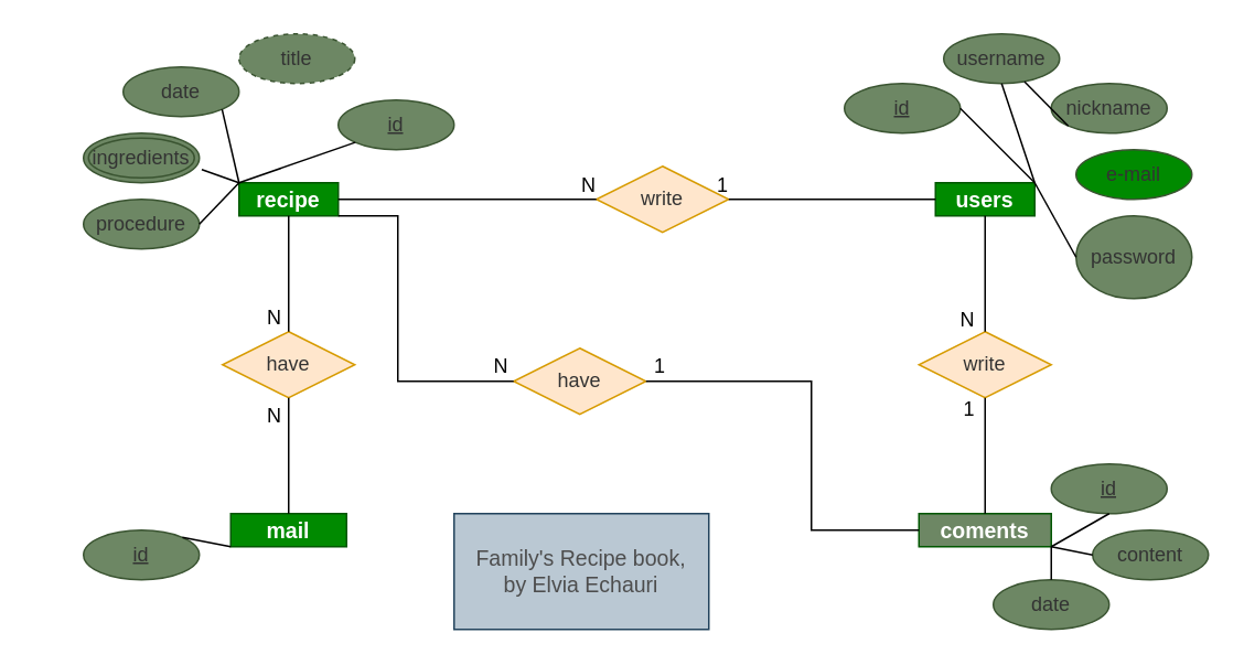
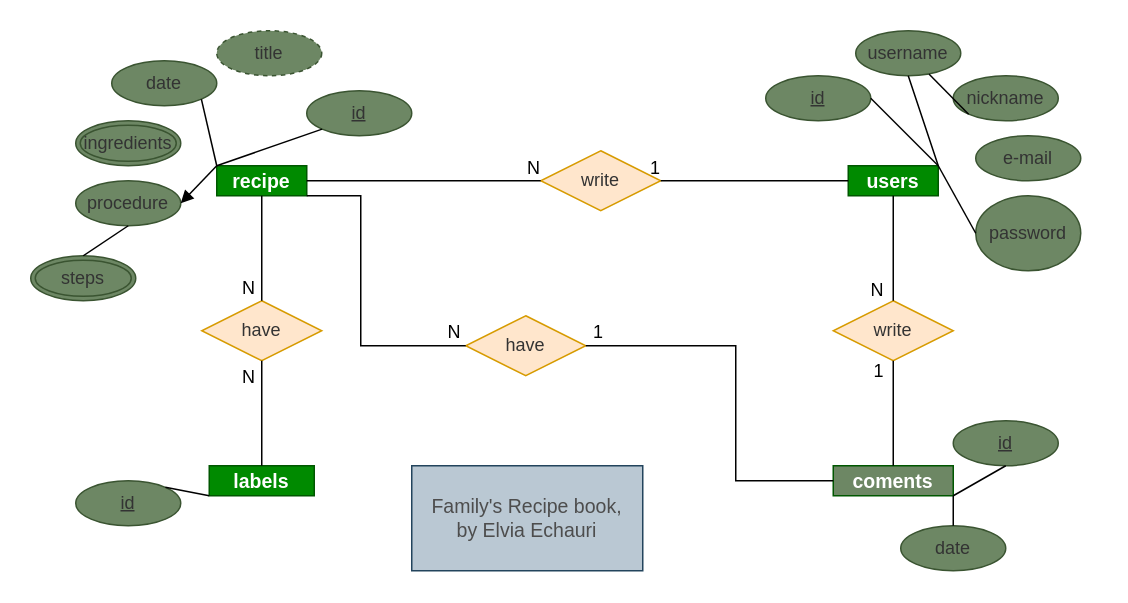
  <mxCell id="0" />
  <mxCell id="1" parent="0" />
  <mxCell id="2" value="recipe" style="whiteSpace=wrap;html=1;align=center;fillColor=#008a00;fontColor=#ffffff;strokeColor=#005700;fontStyle=1;fontSize=13;" vertex="1" parent="1"><mxGeometry x="144" y="110" width="60" height="20" as="geometry" /></mxCell>
  <mxCell id="3" value="users" style="whiteSpace=wrap;html=1;align=center;fillColor=#008a00;fontColor=#ffffff;strokeColor=#005700;fontStyle=1;fontSize=13;" vertex="1" parent="1"><mxGeometry x="565" y="110" width="60" height="20" as="geometry" /></mxCell>
  <mxCell id="4" value="coments" style="whiteSpace=wrap;html=1;align=center;fillColor=#6d8764;fontColor=#ffffff;strokeColor=#005700;fontStyle=1;fontSize=13;" vertex="1" parent="1"><mxGeometry x="555" y="310" width="80" height="20" as="geometry" /></mxCell>
- <mxCell id="5" value="mail" style="whiteSpace=wrap;html=1;align=center;fillColor=#008a00;fontColor=#ffffff;strokeColor=#005700;fontStyle=1;fontSize=13;" vertex="1" parent="1"><mxGeometry x="139" y="310" width="70" height="20" as="geometry" /></mxCell>
+ <mxCell id="5" value="labels" style="whiteSpace=wrap;html=1;align=center;fillColor=#008a00;fontColor=#ffffff;strokeColor=#005700;fontStyle=1;fontSize=13;" vertex="1" parent="1"><mxGeometry x="139" y="310" width="70" height="20" as="geometry" /></mxCell>
  <mxCell id="6" value="id" style="ellipse;whiteSpace=wrap;html=1;align=center;fontStyle=4;fillColor=#6d8764;fontColor=#333333;strokeColor=#3A5431;" vertex="1" parent="1"><mxGeometry x="204" y="60" width="70" height="30" as="geometry" /></mxCell>
  <mxCell id="7" value="id" style="ellipse;whiteSpace=wrap;html=1;align=center;fontStyle=4;fillColor=#6d8764;fontColor=#333333;strokeColor=#3A5431;" vertex="1" parent="1"><mxGeometry x="50" y="320" width="70" height="30" as="geometry" /></mxCell>
  <mxCell id="8" value="id" style="ellipse;whiteSpace=wrap;html=1;align=center;fontStyle=4;fillColor=#6d8764;fontColor=#333333;strokeColor=#3A5431;" vertex="1" parent="1"><mxGeometry x="510" y="50" width="70" height="30" as="geometry" /></mxCell>
  <mxCell id="9" value="id" style="ellipse;whiteSpace=wrap;html=1;align=center;fontStyle=4;fillColor=#6d8764;fontColor=#333333;strokeColor=#3A5431;" vertex="1" parent="1"><mxGeometry x="635" y="280" width="70" height="30" as="geometry" /></mxCell>
  <mxCell id="10" value="title" style="ellipse;whiteSpace=wrap;html=1;align=center;fillColor=#6d8764;fontColor=#333333;strokeColor=#3A5431;dashed=1;" vertex="1" parent="1"><mxGeometry x="144" y="20" width="70" height="30" as="geometry" /></mxCell>
  <mxCell id="11" value="date" style="ellipse;whiteSpace=wrap;html=1;align=center;fillColor=#6d8764;fontColor=#333333;strokeColor=#3A5431;" vertex="1" parent="1"><mxGeometry x="74" y="40" width="70" height="30" as="geometry" /></mxCell>
  <mxCell id="12" value="ingredients" style="ellipse;shape=doubleEllipse;margin=3;whiteSpace=wrap;html=1;align=center;fillColor=#6d8764;fontColor=#333333;strokeColor=#3A5431;" vertex="1" parent="1"><mxGeometry x="50" y="80" width="70" height="30" as="geometry" /></mxCell>
+ <mxCell id="13" value="steps" style="ellipse;shape=doubleEllipse;margin=3;whiteSpace=wrap;html=1;align=center;fillColor=#6d8764;fontColor=#333333;strokeColor=#3A5431;" vertex="1" parent="1"><mxGeometry x="20" y="170" width="70" height="30" as="geometry" /></mxCell>
  <mxCell id="14" value="procedure" style="ellipse;whiteSpace=wrap;html=1;align=center;fillColor=#6d8764;fontColor=#333333;strokeColor=#3A5431;" vertex="1" parent="1"><mxGeometry x="50" y="120" width="70" height="30" as="geometry" /></mxCell>
  <mxCell id="15" value="date" style="ellipse;whiteSpace=wrap;html=1;align=center;fillColor=#6d8764;fontColor=#333333;strokeColor=#3A5431;" vertex="1" parent="1"><mxGeometry x="600" y="350" width="70" height="30" as="geometry" /></mxCell>
- <mxCell id="16" value="content" style="ellipse;whiteSpace=wrap;html=1;align=center;fillColor=#6d8764;fontColor=#333333;strokeColor=#3A5431;" vertex="1" parent="1"><mxGeometry x="660" y="320" width="70" height="30" as="geometry" /></mxCell>
  <mxCell id="17" value="username" style="ellipse;whiteSpace=wrap;html=1;align=center;fillColor=#6d8764;fontColor=#333333;strokeColor=#3A5431;" vertex="1" parent="1"><mxGeometry x="570" y="20" width="70" height="30" as="geometry" /></mxCell>
  <mxCell id="18" value="nickname" style="ellipse;whiteSpace=wrap;html=1;align=center;fillColor=#6d8764;fontColor=#333333;strokeColor=#3A5431;" vertex="1" parent="1"><mxGeometry x="635" y="50" width="70" height="30" as="geometry" /></mxCell>
- <mxCell id="19" value="e-mail" style="ellipse;whiteSpace=wrap;html=1;align=center;fillColor=#008a00;fontColor=#333333;strokeColor=#3A5431;" vertex="1" parent="1"><mxGeometry x="650" y="90" width="70" height="30" as="geometry" /></mxCell>
+ <mxCell id="19" value="e-mail" style="ellipse;whiteSpace=wrap;html=1;align=center;fillColor=#6d8764;fontColor=#333333;strokeColor=#3A5431;" vertex="1" parent="1"><mxGeometry x="650" y="90" width="70" height="30" as="geometry" /></mxCell>
  <mxCell id="20" value="password" style="ellipse;whiteSpace=wrap;html=1;align=center;fillColor=#6d8764;fontColor=#333333;strokeColor=#3A5431;" vertex="1" parent="1"><mxGeometry x="650" y="130" width="70" height="50" as="geometry" /></mxCell>
  <mxCell id="21" value="write" style="shape=rhombus;perimeter=rhombusPerimeter;whiteSpace=wrap;html=1;align=center;fillColor=#ffe6cc;strokeColor=#d79b00;fontColor=#333333;" vertex="1" parent="1"><mxGeometry x="360" y="100" width="80" height="40" as="geometry" /></mxCell>
  <mxCell id="22" value="have" style="shape=rhombus;perimeter=rhombusPerimeter;whiteSpace=wrap;html=1;align=center;fillColor=#ffe6cc;strokeColor=#d79b00;fontColor=#333333;" vertex="1" parent="1"><mxGeometry x="134" y="200" width="80" height="40" as="geometry" /></mxCell>
  <mxCell id="23" value="" style="endArrow=none;html=1;rounded=0;entryX=1;entryY=0.5;entryDx=0;entryDy=0;exitX=0;exitY=0.5;exitDx=0;exitDy=0;" edge="1" parent="1" source="3" target="21"><mxGeometry relative="1" as="geometry"><mxPoint x="350" y="260" as="sourcePoint" /><mxPoint x="510" y="260" as="targetPoint" /></mxGeometry></mxCell>
  <mxCell id="24" value="1" style="resizable=0;html=1;align=right;verticalAlign=bottom;" connectable="0" vertex="1" parent="23"><mxGeometry x="1" relative="1" as="geometry" /></mxCell>
  <mxCell id="25" value="" style="endArrow=none;html=1;rounded=0;entryX=0;entryY=0.5;entryDx=0;entryDy=0;exitX=1;exitY=0.5;exitDx=0;exitDy=0;" edge="1" parent="1" source="2" target="21"><mxGeometry relative="1" as="geometry"><mxPoint x="350" y="260" as="sourcePoint" /><mxPoint x="510" y="260" as="targetPoint" /></mxGeometry></mxCell>
  <mxCell id="26" value="N" style="resizable=0;html=1;align=right;verticalAlign=bottom;" connectable="0" vertex="1" parent="25"><mxGeometry x="1" relative="1" as="geometry" /></mxCell>
  <mxCell id="27" value="" style="endArrow=none;html=1;rounded=0;exitX=0.5;exitY=0;exitDx=0;exitDy=0;entryX=0.5;entryY=1;entryDx=0;entryDy=0;" edge="1" parent="1" source="5" target="22"><mxGeometry relative="1" as="geometry"><mxPoint x="374" y="330" as="sourcePoint" /><mxPoint x="350" y="280" as="targetPoint" /></mxGeometry></mxCell>
  <mxCell id="28" value="N" style="resizable=0;html=1;align=right;verticalAlign=bottom;" connectable="0" vertex="1" parent="27"><mxGeometry x="1" relative="1" as="geometry"><mxPoint x="-4" y="19" as="offset" /></mxGeometry></mxCell>
  <mxCell id="29" value="" style="endArrow=none;html=1;rounded=0;exitX=0.5;exitY=1;exitDx=0;exitDy=0;" edge="1" parent="1" source="2" target="22"><mxGeometry relative="1" as="geometry"><mxPoint x="224" y="140" as="sourcePoint" /><mxPoint x="380" y="140" as="targetPoint" /></mxGeometry></mxCell>
  <mxCell id="30" value="N" style="resizable=0;html=1;align=right;verticalAlign=bottom;" connectable="0" vertex="1" parent="29"><mxGeometry x="1" relative="1" as="geometry"><mxPoint x="-4" as="offset" /></mxGeometry></mxCell>
  <mxCell id="31" value="have" style="shape=rhombus;perimeter=rhombusPerimeter;whiteSpace=wrap;html=1;align=center;fillColor=#ffe6cc;strokeColor=#d79b00;fontColor=#333333;" vertex="1" parent="1"><mxGeometry x="310" y="210" width="80" height="40" as="geometry" /></mxCell>
  <mxCell id="32" value="" style="endArrow=none;html=1;rounded=0;entryX=1;entryY=0.5;entryDx=0;entryDy=0;exitX=0;exitY=0.5;exitDx=0;exitDy=0;" edge="1" parent="1" source="4" target="31"><mxGeometry relative="1" as="geometry"><mxPoint x="575" y="130" as="sourcePoint" /><mxPoint x="450" y="130" as="targetPoint" /><Array as="points"><mxPoint x="490" y="320" /><mxPoint x="490" y="230" /></Array></mxGeometry></mxCell>
  <mxCell id="33" value="1" style="resizable=0;html=1;align=right;verticalAlign=bottom;" connectable="0" vertex="1" parent="32"><mxGeometry x="1" relative="1" as="geometry"><mxPoint x="12" y="-1" as="offset" /></mxGeometry></mxCell>
  <mxCell id="34" value="" style="endArrow=none;html=1;rounded=0;entryX=0;entryY=0.5;entryDx=0;entryDy=0;exitX=1;exitY=1;exitDx=0;exitDy=0;" edge="1" parent="1" source="2" target="31"><mxGeometry relative="1" as="geometry"><mxPoint x="214" y="130" as="sourcePoint" /><mxPoint x="370" y="130" as="targetPoint" /><Array as="points"><mxPoint x="240" y="130" /><mxPoint x="240" y="230" /></Array></mxGeometry></mxCell>
  <mxCell id="35" value="N" style="resizable=0;html=1;align=right;verticalAlign=bottom;" connectable="0" vertex="1" parent="34"><mxGeometry x="1" relative="1" as="geometry"><mxPoint x="-3" y="-1" as="offset" /></mxGeometry></mxCell>
  <mxCell id="36" value="write" style="shape=rhombus;perimeter=rhombusPerimeter;whiteSpace=wrap;html=1;align=center;fillColor=#ffe6cc;strokeColor=#d79b00;fontColor=#333333;" vertex="1" parent="1"><mxGeometry x="555" y="200" width="80" height="40" as="geometry" /></mxCell>
  <mxCell id="37" value="" style="endArrow=none;html=1;rounded=0;entryX=0.5;entryY=0;entryDx=0;entryDy=0;exitX=0.5;exitY=1;exitDx=0;exitDy=0;" edge="1" parent="1" source="3" target="36"><mxGeometry relative="1" as="geometry"><mxPoint x="214" y="130" as="sourcePoint" /><mxPoint x="370" y="130" as="targetPoint" /></mxGeometry></mxCell>
  <mxCell id="38" value="N" style="resizable=0;html=1;align=right;verticalAlign=bottom;" connectable="0" vertex="1" parent="37"><mxGeometry x="1" relative="1" as="geometry"><mxPoint x="-6" y="1" as="offset" /></mxGeometry></mxCell>
  <mxCell id="39" value="" style="endArrow=none;html=1;rounded=0;entryX=0.5;entryY=1;entryDx=0;entryDy=0;exitX=0.5;exitY=0;exitDx=0;exitDy=0;" edge="1" parent="1" source="4" target="36"><mxGeometry relative="1" as="geometry"><mxPoint x="575" y="130" as="sourcePoint" /><mxPoint x="450" y="130" as="targetPoint" /></mxGeometry></mxCell>
  <mxCell id="40" value="1" style="resizable=0;html=1;align=right;verticalAlign=bottom;" connectable="0" vertex="1" parent="39"><mxGeometry x="1" relative="1" as="geometry"><mxPoint x="-6" y="15" as="offset" /></mxGeometry></mxCell>
  <mxCell id="41" value="" style="endArrow=none;html=1;rounded=0;fontSize=13;fontColor=#006600;exitX=0;exitY=1;exitDx=0;exitDy=0;entryX=0;entryY=0;entryDx=0;entryDy=0;spacing=5;" edge="1" parent="1" source="6" target="2"><mxGeometry relative="1" as="geometry"><mxPoint x="350" y="260" as="sourcePoint" /><mxPoint x="510" y="260" as="targetPoint" /></mxGeometry></mxCell>
  <mxCell id="42" value="" style="endArrow=none;html=1;rounded=0;fontSize=13;fontColor=#006600;exitX=1;exitY=1;exitDx=0;exitDy=0;entryX=0;entryY=0;entryDx=0;entryDy=0;spacing=5;" edge="1" parent="1" source="11" target="2"><mxGeometry relative="1" as="geometry"><mxPoint x="224.251" y="95.607" as="sourcePoint" /><mxPoint x="154" y="120" as="targetPoint" /></mxGeometry></mxCell>
- <mxCell id="43" value="" style="endArrow=none;html=1;rounded=0;fontSize=13;fontColor=#006600;exitX=0;exitY=0;exitDx=0;exitDy=0;entryX=1.021;entryY=0.733;entryDx=0;entryDy=0;spacing=5;entryPerimeter=0;" edge="1" parent="1" source="2" target="12"><mxGeometry relative="1" as="geometry"><mxPoint x="143.749" y="75.607" as="sourcePoint" /><mxPoint x="154" y="120" as="targetPoint" /></mxGeometry></mxCell>
- <mxCell id="44" value="" style="endArrow=none;html=1;rounded=0;fontSize=13;fontColor=#006600;entryX=1;entryY=0.5;entryDx=0;entryDy=0;spacing=5;exitX=0;exitY=0;exitDx=0;exitDy=0;" edge="1" parent="1" source="2" target="14"><mxGeometry relative="1" as="geometry"><mxPoint x="160" y="120" as="sourcePoint" /><mxPoint x="131.47" y="111.99" as="targetPoint" /></mxGeometry></mxCell>
+ <mxCell id="44" value="" style="endArrow=block;html=1;rounded=0;fontSize=13;fontColor=#006600;entryX=1;entryY=0.5;entryDx=0;entryDy=0;spacing=5;exitX=0;exitY=0;exitDx=0;exitDy=0;" edge="1" parent="1" source="2" target="14"><mxGeometry relative="1" as="geometry"><mxPoint x="160" y="120" as="sourcePoint" /><mxPoint x="131.47" y="111.99" as="targetPoint" /></mxGeometry></mxCell>
+ <mxCell id="45" value="" style="endArrow=none;html=1;rounded=0;fontSize=13;fontColor=#006600;exitX=0.5;exitY=0;exitDx=0;exitDy=0;entryX=0.5;entryY=1;entryDx=0;entryDy=0;spacing=5;" edge="1" parent="1" source="13" target="14"><mxGeometry relative="1" as="geometry"><mxPoint x="164" y="130" as="sourcePoint" /><mxPoint x="141.47" y="121.99" as="targetPoint" /></mxGeometry></mxCell>
  <mxCell id="46" value="" style="endArrow=none;html=1;rounded=0;fontSize=13;fontColor=#006600;exitX=0;exitY=1;exitDx=0;exitDy=0;entryX=1;entryY=0;entryDx=0;entryDy=0;spacing=5;" edge="1" parent="1" source="5" target="7"><mxGeometry relative="1" as="geometry"><mxPoint x="174" y="140" as="sourcePoint" /><mxPoint x="151.47" y="131.99" as="targetPoint" /></mxGeometry></mxCell>
  <mxCell id="47" value="" style="endArrow=none;html=1;rounded=0;fontSize=13;fontColor=#006600;exitX=1;exitY=1;exitDx=0;exitDy=0;entryX=0.5;entryY=0;entryDx=0;entryDy=0;spacing=5;" edge="1" parent="1" source="4" target="15"><mxGeometry relative="1" as="geometry"><mxPoint x="194" y="160" as="sourcePoint" /><mxPoint x="171.47" y="151.99" as="targetPoint" /></mxGeometry></mxCell>
- <mxCell id="48" value="" style="endArrow=none;html=1;rounded=0;fontSize=13;fontColor=#006600;exitX=0;exitY=0.5;exitDx=0;exitDy=0;entryX=1;entryY=1;entryDx=0;entryDy=0;spacing=5;" edge="1" parent="1" source="16" target="4"><mxGeometry relative="1" as="geometry"><mxPoint x="204" y="170" as="sourcePoint" /><mxPoint x="181.47" y="161.99" as="targetPoint" /></mxGeometry></mxCell>
  <mxCell id="49" value="" style="endArrow=none;html=1;rounded=0;fontSize=13;fontColor=#006600;exitX=0.5;exitY=1;exitDx=0;exitDy=0;entryX=1;entryY=1;entryDx=0;entryDy=0;spacing=5;" edge="1" parent="1" source="9" target="4"><mxGeometry relative="1" as="geometry"><mxPoint x="214" y="180" as="sourcePoint" /><mxPoint x="191.47" y="171.99" as="targetPoint" /></mxGeometry></mxCell>
  <mxCell id="50" value="" style="endArrow=none;html=1;rounded=0;fontSize=13;fontColor=#006600;exitX=0;exitY=1;exitDx=0;exitDy=0;spacing=5;" edge="1" parent="1" source="18" target="17"><mxGeometry relative="1" as="geometry"><mxPoint x="234" y="200" as="sourcePoint" /><mxPoint x="211.47" y="191.99" as="targetPoint" /></mxGeometry></mxCell>
  <mxCell id="51" value="" style="endArrow=none;html=1;rounded=0;fontSize=13;fontColor=#006600;exitX=0.5;exitY=1;exitDx=0;exitDy=0;entryX=1;entryY=0;entryDx=0;entryDy=0;spacing=5;" edge="1" parent="1" source="17" target="3"><mxGeometry relative="1" as="geometry"><mxPoint x="244" y="210" as="sourcePoint" /><mxPoint x="221.47" y="201.99" as="targetPoint" /></mxGeometry></mxCell>
  <mxCell id="52" value="" style="endArrow=none;html=1;rounded=0;fontSize=13;fontColor=#006600;exitX=1;exitY=0.5;exitDx=0;exitDy=0;entryX=1;entryY=0;entryDx=0;entryDy=0;spacing=5;" edge="1" parent="1" source="8" target="3"><mxGeometry relative="1" as="geometry"><mxPoint x="254" y="220" as="sourcePoint" /><mxPoint x="231.47" y="211.99" as="targetPoint" /></mxGeometry></mxCell>
  <mxCell id="53" value="" style="endArrow=none;html=1;rounded=0;fontSize=13;fontColor=#006600;exitX=1;exitY=0;exitDx=0;exitDy=0;entryX=0;entryY=0.5;entryDx=0;entryDy=0;spacing=5;" edge="1" parent="1" source="3" target="20"><mxGeometry relative="1" as="geometry"><mxPoint x="264" y="230" as="sourcePoint" /><mxPoint x="241.47" y="221.99" as="targetPoint" /></mxGeometry></mxCell>
  <mxCell id="54" value="Family's Recipe book,&lt;br&gt;by Elvia Echauri" style="text;html=1;strokeColor=#23445d;fillColor=#bac8d3;align=center;verticalAlign=middle;whiteSpace=wrap;rounded=0;fontSize=13;fontColor=#4D4D4D;" vertex="1" parent="1"><mxGeometry x="274" y="310" width="154" height="70" as="geometry" /></mxCell>
